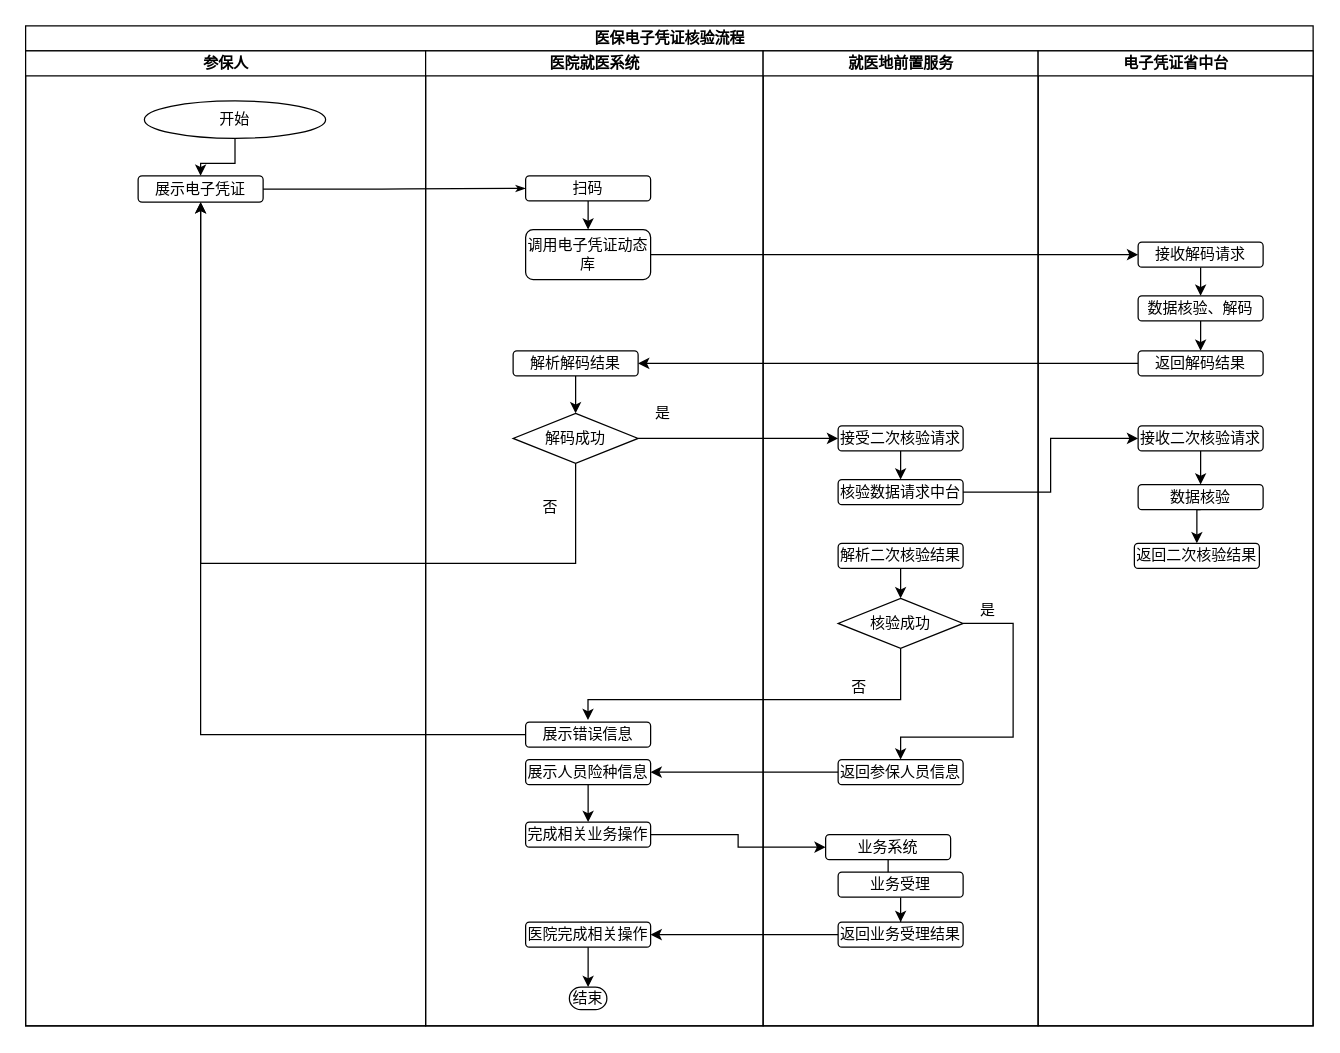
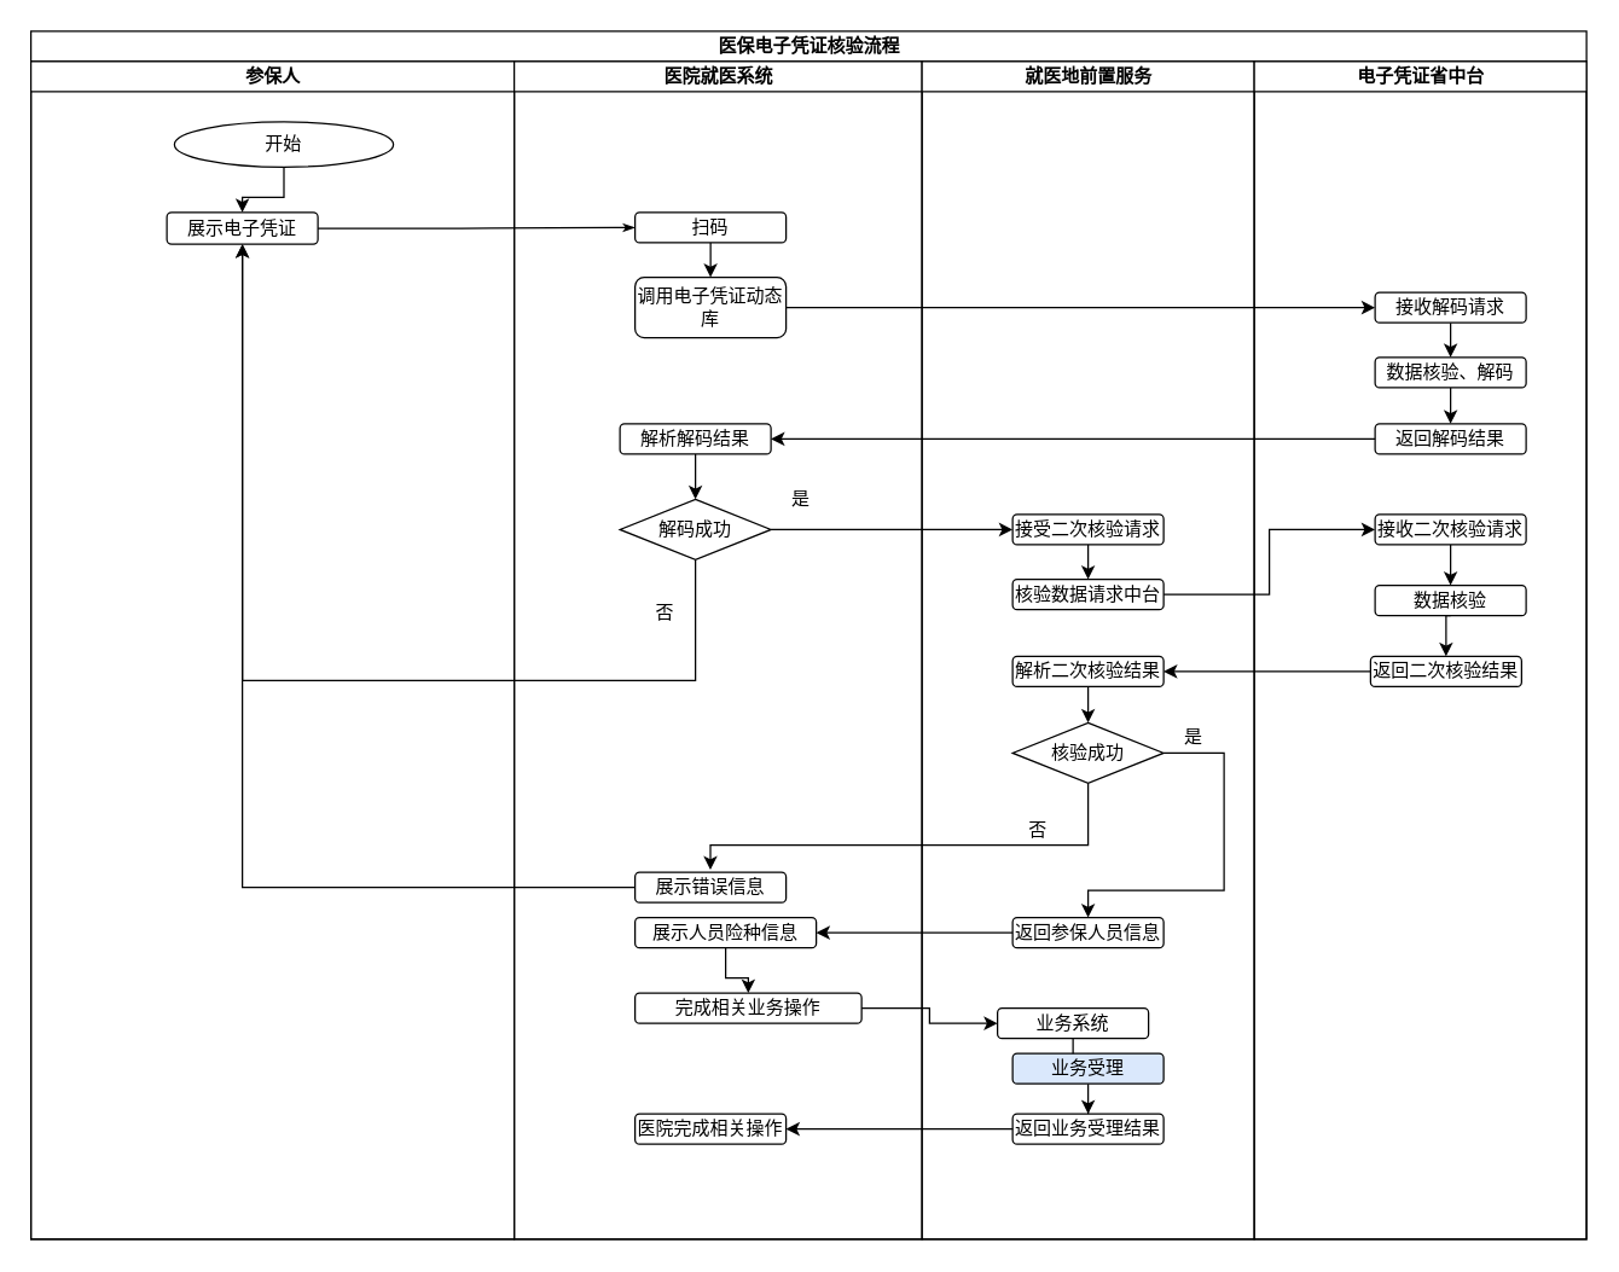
  <mxCell id="0" />
  <mxCell id="1" parent="0" />
  <mxCell id="2" value="医保电子凭证核验流程" style="swimlane;html=1;childLayout=stackLayout;startSize=20;rounded=0;shadow=0;labelBackgroundColor=none;strokeWidth=1;fontFamily=Verdana;fontSize=12;align=center;" parent="1" vertex="1"><mxGeometry x="20" y="20" width="1030" height="800" as="geometry" /></mxCell>
  <mxCell id="3" value="参保人" style="swimlane;html=1;startSize=20;" parent="2" vertex="1"><mxGeometry y="20" width="320" height="780" as="geometry" /></mxCell>
  <mxCell id="4" value="展示电子凭证" style="rounded=1;whiteSpace=wrap;html=1;shadow=0;labelBackgroundColor=none;strokeWidth=1;fontFamily=Verdana;fontSize=12;align=center;" parent="3" vertex="1"><mxGeometry x="90" y="100" width="100" height="21" as="geometry" /></mxCell>
  <mxCell id="5" value="" style="edgeStyle=orthogonalEdgeStyle;rounded=0;orthogonalLoop=1;jettySize=auto;html=1;" edge="1" parent="3" source="6" target="4"><mxGeometry relative="1" as="geometry" /></mxCell>
  <mxCell id="6" value="开始" style="ellipse;whiteSpace=wrap;html=1;" vertex="1" parent="3"><mxGeometry x="95" y="40" width="145" height="30" as="geometry" /></mxCell>
  <mxCell id="7" style="edgeStyle=orthogonalEdgeStyle;rounded=1;html=1;labelBackgroundColor=none;startArrow=none;startFill=0;startSize=5;endArrow=classicThin;endFill=1;endSize=5;jettySize=auto;orthogonalLoop=1;strokeWidth=1;fontFamily=Verdana;fontSize=8" parent="2" source="4" target="10" edge="1"><mxGeometry relative="1" as="geometry" /></mxCell>
  <mxCell id="8" value="医院就医系统" style="swimlane;html=1;startSize=20;" parent="2" vertex="1"><mxGeometry x="320" y="20" width="270" height="780" as="geometry" /></mxCell>
  <mxCell id="9" value="" style="edgeStyle=orthogonalEdgeStyle;rounded=0;orthogonalLoop=1;jettySize=auto;html=1;fontSize=12;" edge="1" parent="8" source="10" target="11"><mxGeometry relative="1" as="geometry" /></mxCell>
  <mxCell id="10" value="&lt;font style=&quot;font-size: 12px&quot;&gt;扫码&lt;/font&gt;" style="rounded=1;whiteSpace=wrap;html=1;shadow=0;labelBackgroundColor=none;strokeWidth=1;fontFamily=Verdana;fontSize=12;align=center;" parent="8" vertex="1"><mxGeometry x="80" y="100" width="100" height="20" as="geometry" /></mxCell>
  <mxCell id="11" value="调用电子凭证动态库" style="rounded=1;whiteSpace=wrap;html=1;shadow=0;labelBackgroundColor=none;strokeWidth=1;fontFamily=Verdana;fontSize=12;align=center;" vertex="1" parent="8"><mxGeometry x="80" y="143" width="100" height="40" as="geometry" /></mxCell>
  <mxCell id="12" value="" style="edgeStyle=orthogonalEdgeStyle;rounded=0;orthogonalLoop=1;jettySize=auto;html=1;fontSize=12;" edge="1" parent="8" source="13" target="14"><mxGeometry relative="1" as="geometry" /></mxCell>
  <mxCell id="13" value="解析解码结果" style="rounded=1;whiteSpace=wrap;html=1;shadow=0;labelBackgroundColor=none;strokeWidth=1;fontFamily=Verdana;fontSize=12;align=center;" vertex="1" parent="8"><mxGeometry x="70" y="240" width="100" height="20" as="geometry" /></mxCell>
  <mxCell id="14" value="解码成功" style="strokeWidth=1;html=1;shape=mxgraph.flowchart.decision;whiteSpace=wrap;fontSize=12;" vertex="1" parent="8"><mxGeometry x="70" y="290" width="100" height="40" as="geometry" /></mxCell>
  <mxCell id="15" value="否" style="text;html=1;strokeColor=none;fillColor=none;align=center;verticalAlign=middle;whiteSpace=wrap;rounded=0;fontSize=12;" vertex="1" parent="8"><mxGeometry x="80" y="355" width="40" height="20" as="geometry" /></mxCell>
  <mxCell id="16" value="是" style="text;html=1;strokeColor=none;fillColor=none;align=center;verticalAlign=middle;whiteSpace=wrap;rounded=0;fontSize=12;" vertex="1" parent="8"><mxGeometry x="170" y="280" width="40" height="20" as="geometry" /></mxCell>
  <mxCell id="17" value="展示错误信息" style="rounded=1;whiteSpace=wrap;html=1;shadow=0;labelBackgroundColor=none;strokeWidth=1;fontFamily=Verdana;fontSize=12;align=center;" vertex="1" parent="8"><mxGeometry x="80" y="537" width="100" height="20" as="geometry" /></mxCell>
  <mxCell id="18" value="" style="edgeStyle=orthogonalEdgeStyle;rounded=0;orthogonalLoop=1;jettySize=auto;html=1;fontSize=12;" edge="1" parent="8" source="19" target="20"><mxGeometry relative="1" as="geometry" /></mxCell>
- <mxCell id="19" value="展示人员险种信息" style="rounded=1;whiteSpace=wrap;html=1;shadow=0;labelBackgroundColor=none;strokeWidth=1;fontFamily=Verdana;fontSize=12;align=center;" vertex="1" parent="8"><mxGeometry x="80" y="567" width="100" height="20" as="geometry" /></mxCell>
- <mxCell id="20" value="完成相关业务操作" style="rounded=1;whiteSpace=wrap;html=1;shadow=0;labelBackgroundColor=none;strokeWidth=1;fontFamily=Verdana;fontSize=12;align=center;" vertex="1" parent="8"><mxGeometry x="80" y="617" width="100" height="20" as="geometry" /></mxCell>
+ <mxCell id="19" value="展示人员险种信息" style="rounded=1;whiteSpace=wrap;html=1;shadow=0;labelBackgroundColor=none;strokeWidth=1;fontFamily=Verdana;fontSize=12;align=center;" vertex="1" parent="8"><mxGeometry x="80" y="567" width="120" height="20" as="geometry" /></mxCell>
+ <mxCell id="20" value="完成相关业务操作" style="rounded=1;whiteSpace=wrap;html=1;shadow=0;labelBackgroundColor=none;strokeWidth=1;fontFamily=Verdana;fontSize=12;align=center;" vertex="1" parent="8"><mxGeometry x="80" y="617" width="150" height="20" as="geometry" /></mxCell>
  <mxCell id="21" value="医院完成相关操作" style="rounded=1;whiteSpace=wrap;html=1;shadow=0;labelBackgroundColor=none;strokeWidth=1;fontFamily=Verdana;fontSize=12;align=center;" vertex="1" parent="8"><mxGeometry x="80" y="697" width="100" height="20" as="geometry" /></mxCell>
- <mxCell id="22" value="结束" style="strokeWidth=1;html=1;shape=mxgraph.flowchart.terminator;whiteSpace=wrap;fontSize=12;" vertex="1" parent="8"><mxGeometry x="115" y="749" width="30" height="18" as="geometry" /></mxCell>
- <mxCell id="23" style="edgeStyle=orthogonalEdgeStyle;rounded=0;orthogonalLoop=1;jettySize=auto;html=1;fontSize=12;entryX=0.5;entryY=0;entryDx=0;entryDy=0;entryPerimeter=0;" edge="1" parent="8" source="21" target="22"><mxGeometry relative="1" as="geometry"><mxPoint x="133" y="760" as="targetPoint" /></mxGeometry></mxCell>
  <mxCell id="24" value="就医地前置服务" style="swimlane;html=1;startSize=20;" parent="2" vertex="1"><mxGeometry x="590" y="20" width="220" height="780" as="geometry" /></mxCell>
  <mxCell id="25" style="edgeStyle=orthogonalEdgeStyle;rounded=0;orthogonalLoop=1;jettySize=auto;html=1;entryX=0.5;entryY=0;entryDx=0;entryDy=0;fontSize=12;" edge="1" parent="24" source="26" target="36"><mxGeometry relative="1" as="geometry" /></mxCell>
  <mxCell id="26" value="接受二次核验请求" style="rounded=1;whiteSpace=wrap;html=1;shadow=0;labelBackgroundColor=none;strokeWidth=1;fontFamily=Verdana;fontSize=12;align=center;" vertex="1" parent="24"><mxGeometry x="60" y="300" width="100" height="20" as="geometry" /></mxCell>
  <mxCell id="27" style="edgeStyle=orthogonalEdgeStyle;rounded=0;orthogonalLoop=1;jettySize=auto;html=1;entryX=0.5;entryY=0;entryDx=0;entryDy=0;entryPerimeter=0;fontSize=12;" edge="1" parent="24" source="28" target="29"><mxGeometry relative="1" as="geometry" /></mxCell>
  <mxCell id="28" value="解析二次核验结果" style="rounded=1;whiteSpace=wrap;html=1;shadow=0;labelBackgroundColor=none;strokeWidth=1;fontFamily=Verdana;fontSize=12;align=center;" vertex="1" parent="24"><mxGeometry x="60" y="394" width="100" height="20" as="geometry" /></mxCell>
  <mxCell id="29" value="核验成功" style="strokeWidth=1;html=1;shape=mxgraph.flowchart.decision;whiteSpace=wrap;fontSize=12;" vertex="1" parent="24"><mxGeometry x="60" y="438" width="100" height="40" as="geometry" /></mxCell>
  <mxCell id="30" value="否" style="text;html=1;strokeColor=none;fillColor=none;align=center;verticalAlign=middle;whiteSpace=wrap;rounded=0;fontSize=12;" vertex="1" parent="24"><mxGeometry x="57" y="499" width="40" height="20" as="geometry" /></mxCell>
  <mxCell id="31" value="是" style="text;html=1;strokeColor=none;fillColor=none;align=center;verticalAlign=middle;whiteSpace=wrap;rounded=0;fontSize=12;" vertex="1" parent="24"><mxGeometry x="160" y="438" width="40" height="20" as="geometry" /></mxCell>
  <mxCell id="32" value="返回参保人员信息" style="rounded=1;whiteSpace=wrap;html=1;shadow=0;labelBackgroundColor=none;strokeWidth=1;fontFamily=Verdana;fontSize=12;align=center;" vertex="1" parent="24"><mxGeometry x="60" y="567" width="100" height="20" as="geometry" /></mxCell>
  <mxCell id="33" style="edgeStyle=orthogonalEdgeStyle;rounded=0;orthogonalLoop=1;jettySize=auto;html=1;exitX=1;exitY=0.5;exitDx=0;exitDy=0;exitPerimeter=0;fontSize=12;entryX=0.5;entryY=0;entryDx=0;entryDy=0;" edge="1" parent="24" source="29" target="32"><mxGeometry relative="1" as="geometry"><mxPoint x="110" y="650" as="targetPoint" /><Array as="points"><mxPoint x="200" y="458" /><mxPoint x="200" y="549" /><mxPoint x="110" y="549" /></Array></mxGeometry></mxCell>
  <mxCell id="34" style="edgeStyle=orthogonalEdgeStyle;rounded=0;orthogonalLoop=1;jettySize=auto;html=1;entryX=0.5;entryY=0;entryDx=0;entryDy=0;fontSize=12;" edge="1" parent="24" source="35" target="38"><mxGeometry relative="1" as="geometry" /></mxCell>
  <mxCell id="35" value="业务系统" style="rounded=1;whiteSpace=wrap;html=1;shadow=0;labelBackgroundColor=none;strokeWidth=1;fontFamily=Verdana;fontSize=12;align=center;" vertex="1" parent="24"><mxGeometry x="50" y="627" width="100" height="20" as="geometry" /></mxCell>
  <mxCell id="36" value="核验数据请求中台" style="rounded=1;whiteSpace=wrap;html=1;shadow=0;labelBackgroundColor=none;strokeWidth=1;fontFamily=Verdana;fontSize=12;align=center;" vertex="1" parent="24"><mxGeometry x="60" y="343" width="100" height="20" as="geometry" /></mxCell>
  <mxCell id="37" style="edgeStyle=orthogonalEdgeStyle;rounded=0;orthogonalLoop=1;jettySize=auto;html=1;entryX=0.5;entryY=0;entryDx=0;entryDy=0;fontSize=12;" edge="1" parent="24" source="38" target="39"><mxGeometry relative="1" as="geometry" /></mxCell>
- <mxCell id="38" value="业务受理" style="rounded=1;whiteSpace=wrap;html=1;shadow=0;labelBackgroundColor=none;strokeWidth=1;fontFamily=Verdana;fontSize=12;align=center;" vertex="1" parent="24"><mxGeometry x="60" y="657" width="100" height="20" as="geometry" /></mxCell>
+ <mxCell id="38" value="业务受理" style="rounded=1;whiteSpace=wrap;html=1;shadow=0;labelBackgroundColor=none;strokeWidth=1;fontFamily=Verdana;fontSize=12;align=center;fillColor=#dae8fc;" vertex="1" parent="24"><mxGeometry x="60" y="657" width="100" height="20" as="geometry" /></mxCell>
  <mxCell id="39" value="返回业务受理结果" style="rounded=1;whiteSpace=wrap;html=1;shadow=0;labelBackgroundColor=none;strokeWidth=1;fontFamily=Verdana;fontSize=12;align=center;" vertex="1" parent="24"><mxGeometry x="60" y="697" width="100" height="20" as="geometry" /></mxCell>
  <mxCell id="40" value="电子凭证省中台" style="swimlane;html=1;startSize=20;rounded=0;" vertex="1" parent="2"><mxGeometry x="810" y="20" width="220" height="780" as="geometry" /></mxCell>
  <mxCell id="41" value="" style="edgeStyle=orthogonalEdgeStyle;rounded=0;orthogonalLoop=1;jettySize=auto;html=1;fontSize=12;" edge="1" parent="40" source="42" target="44"><mxGeometry relative="1" as="geometry" /></mxCell>
  <mxCell id="42" value="接收解码请求" style="rounded=1;whiteSpace=wrap;html=1;shadow=0;labelBackgroundColor=none;strokeWidth=1;fontFamily=Verdana;fontSize=12;align=center;" vertex="1" parent="40"><mxGeometry x="80" y="153" width="100" height="20" as="geometry" /></mxCell>
  <mxCell id="43" value="" style="edgeStyle=orthogonalEdgeStyle;rounded=0;orthogonalLoop=1;jettySize=auto;html=1;fontSize=12;" edge="1" parent="40" source="44" target="45"><mxGeometry relative="1" as="geometry" /></mxCell>
  <mxCell id="44" value="数据核验、解码" style="rounded=1;whiteSpace=wrap;html=1;shadow=0;labelBackgroundColor=none;strokeWidth=1;fontFamily=Verdana;fontSize=12;align=center;" vertex="1" parent="40"><mxGeometry x="80" y="196" width="100" height="20" as="geometry" /></mxCell>
  <mxCell id="45" value="返回解码结果" style="rounded=1;whiteSpace=wrap;html=1;shadow=0;labelBackgroundColor=none;strokeWidth=1;fontFamily=Verdana;fontSize=12;align=center;" vertex="1" parent="40"><mxGeometry x="80" y="240" width="100" height="20" as="geometry" /></mxCell>
  <mxCell id="46" style="edgeStyle=orthogonalEdgeStyle;rounded=0;orthogonalLoop=1;jettySize=auto;html=1;entryX=0.5;entryY=0;entryDx=0;entryDy=0;fontSize=12;" edge="1" parent="40" source="47" target="49"><mxGeometry relative="1" as="geometry" /></mxCell>
  <mxCell id="47" value="接收二次核验请求" style="rounded=1;whiteSpace=wrap;html=1;shadow=0;labelBackgroundColor=none;strokeWidth=1;fontFamily=Verdana;fontSize=12;align=center;" vertex="1" parent="40"><mxGeometry x="80" y="300" width="100" height="20" as="geometry" /></mxCell>
  <mxCell id="48" style="edgeStyle=orthogonalEdgeStyle;rounded=0;orthogonalLoop=1;jettySize=auto;html=1;exitX=0.5;exitY=1;exitDx=0;exitDy=0;entryX=0.5;entryY=0;entryDx=0;entryDy=0;fontSize=12;" edge="1" parent="40" source="49" target="50"><mxGeometry relative="1" as="geometry" /></mxCell>
  <mxCell id="49" value="数据核验" style="rounded=1;whiteSpace=wrap;html=1;shadow=0;labelBackgroundColor=none;strokeWidth=1;fontFamily=Verdana;fontSize=12;align=center;" vertex="1" parent="40"><mxGeometry x="80" y="347" width="100" height="20" as="geometry" /></mxCell>
  <mxCell id="50" value="返回二次核验结果" style="rounded=1;whiteSpace=wrap;html=1;shadow=0;labelBackgroundColor=none;strokeWidth=1;fontFamily=Verdana;fontSize=12;align=center;" vertex="1" parent="40"><mxGeometry x="77" y="394" width="100" height="20" as="geometry" /></mxCell>
  <mxCell id="51" value="" style="edgeStyle=orthogonalEdgeStyle;rounded=0;orthogonalLoop=1;jettySize=auto;html=1;fontSize=12;exitX=1;exitY=0.5;exitDx=0;exitDy=0;" edge="1" parent="2" source="11" target="42"><mxGeometry relative="1" as="geometry"><mxPoint x="580" y="210" as="targetPoint" /></mxGeometry></mxCell>
  <mxCell id="52" style="edgeStyle=orthogonalEdgeStyle;rounded=0;orthogonalLoop=1;jettySize=auto;html=1;exitX=0;exitY=0.5;exitDx=0;exitDy=0;entryX=1;entryY=0.5;entryDx=0;entryDy=0;fontSize=12;" edge="1" parent="2" source="45" target="13"><mxGeometry relative="1" as="geometry" /></mxCell>
  <mxCell id="53" style="edgeStyle=orthogonalEdgeStyle;rounded=0;orthogonalLoop=1;jettySize=auto;html=1;exitX=0.5;exitY=1;exitDx=0;exitDy=0;exitPerimeter=0;entryX=0.5;entryY=1;entryDx=0;entryDy=0;fontSize=12;" edge="1" parent="2" source="14" target="4"><mxGeometry relative="1" as="geometry"><Array as="points"><mxPoint x="440" y="430" /><mxPoint x="140" y="430" /></Array></mxGeometry></mxCell>
  <mxCell id="54" value="" style="edgeStyle=orthogonalEdgeStyle;rounded=0;orthogonalLoop=1;jettySize=auto;html=1;fontSize=12;entryX=0;entryY=0.5;entryDx=0;entryDy=0;" edge="1" parent="2" source="14" target="26"><mxGeometry relative="1" as="geometry"><mxPoint x="570" y="600" as="targetPoint" /></mxGeometry></mxCell>
+ <mxCell id="55" style="edgeStyle=orthogonalEdgeStyle;rounded=0;orthogonalLoop=1;jettySize=auto;html=1;exitX=0;exitY=0.5;exitDx=0;exitDy=0;fontSize=12;" edge="1" parent="2" source="50" target="28"><mxGeometry relative="1" as="geometry" /></mxCell>
  <mxCell id="56" style="edgeStyle=orthogonalEdgeStyle;rounded=0;orthogonalLoop=1;jettySize=auto;html=1;exitX=0.5;exitY=1;exitDx=0;exitDy=0;exitPerimeter=0;fontSize=12;entryX=0.499;entryY=-0.082;entryDx=0;entryDy=0;entryPerimeter=0;" edge="1" parent="2" source="29" target="17"><mxGeometry relative="1" as="geometry"><mxPoint x="450" y="590" as="targetPoint" /><Array as="points"><mxPoint x="700" y="539" /><mxPoint x="450" y="539" /></Array></mxGeometry></mxCell>
  <mxCell id="57" style="edgeStyle=orthogonalEdgeStyle;rounded=0;orthogonalLoop=1;jettySize=auto;html=1;exitX=0;exitY=0.5;exitDx=0;exitDy=0;fontSize=12;" edge="1" parent="2" source="32" target="19"><mxGeometry relative="1" as="geometry" /></mxCell>
  <mxCell id="58" style="edgeStyle=orthogonalEdgeStyle;rounded=0;orthogonalLoop=1;jettySize=auto;html=1;exitX=1;exitY=0.5;exitDx=0;exitDy=0;fontSize=12;" edge="1" parent="2" source="20" target="35"><mxGeometry relative="1" as="geometry" /></mxCell>
  <mxCell id="59" style="edgeStyle=orthogonalEdgeStyle;rounded=0;orthogonalLoop=1;jettySize=auto;html=1;fontSize=12;entryX=0.5;entryY=1;entryDx=0;entryDy=0;" edge="1" parent="2" source="17" target="4"><mxGeometry relative="1" as="geometry"><mxPoint x="167" y="138.5" as="targetPoint" /></mxGeometry></mxCell>
  <mxCell id="60" style="edgeStyle=orthogonalEdgeStyle;rounded=0;orthogonalLoop=1;jettySize=auto;html=1;entryX=0;entryY=0.5;entryDx=0;entryDy=0;fontSize=12;" edge="1" parent="2" source="36" target="47"><mxGeometry relative="1" as="geometry" /></mxCell>
  <mxCell id="61" style="edgeStyle=orthogonalEdgeStyle;rounded=0;orthogonalLoop=1;jettySize=auto;html=1;fontSize=12;entryX=1;entryY=0.5;entryDx=0;entryDy=0;" edge="1" parent="2" source="39" target="21"><mxGeometry relative="1" as="geometry"><mxPoint x="507" y="749" as="targetPoint" /></mxGeometry></mxCell>
